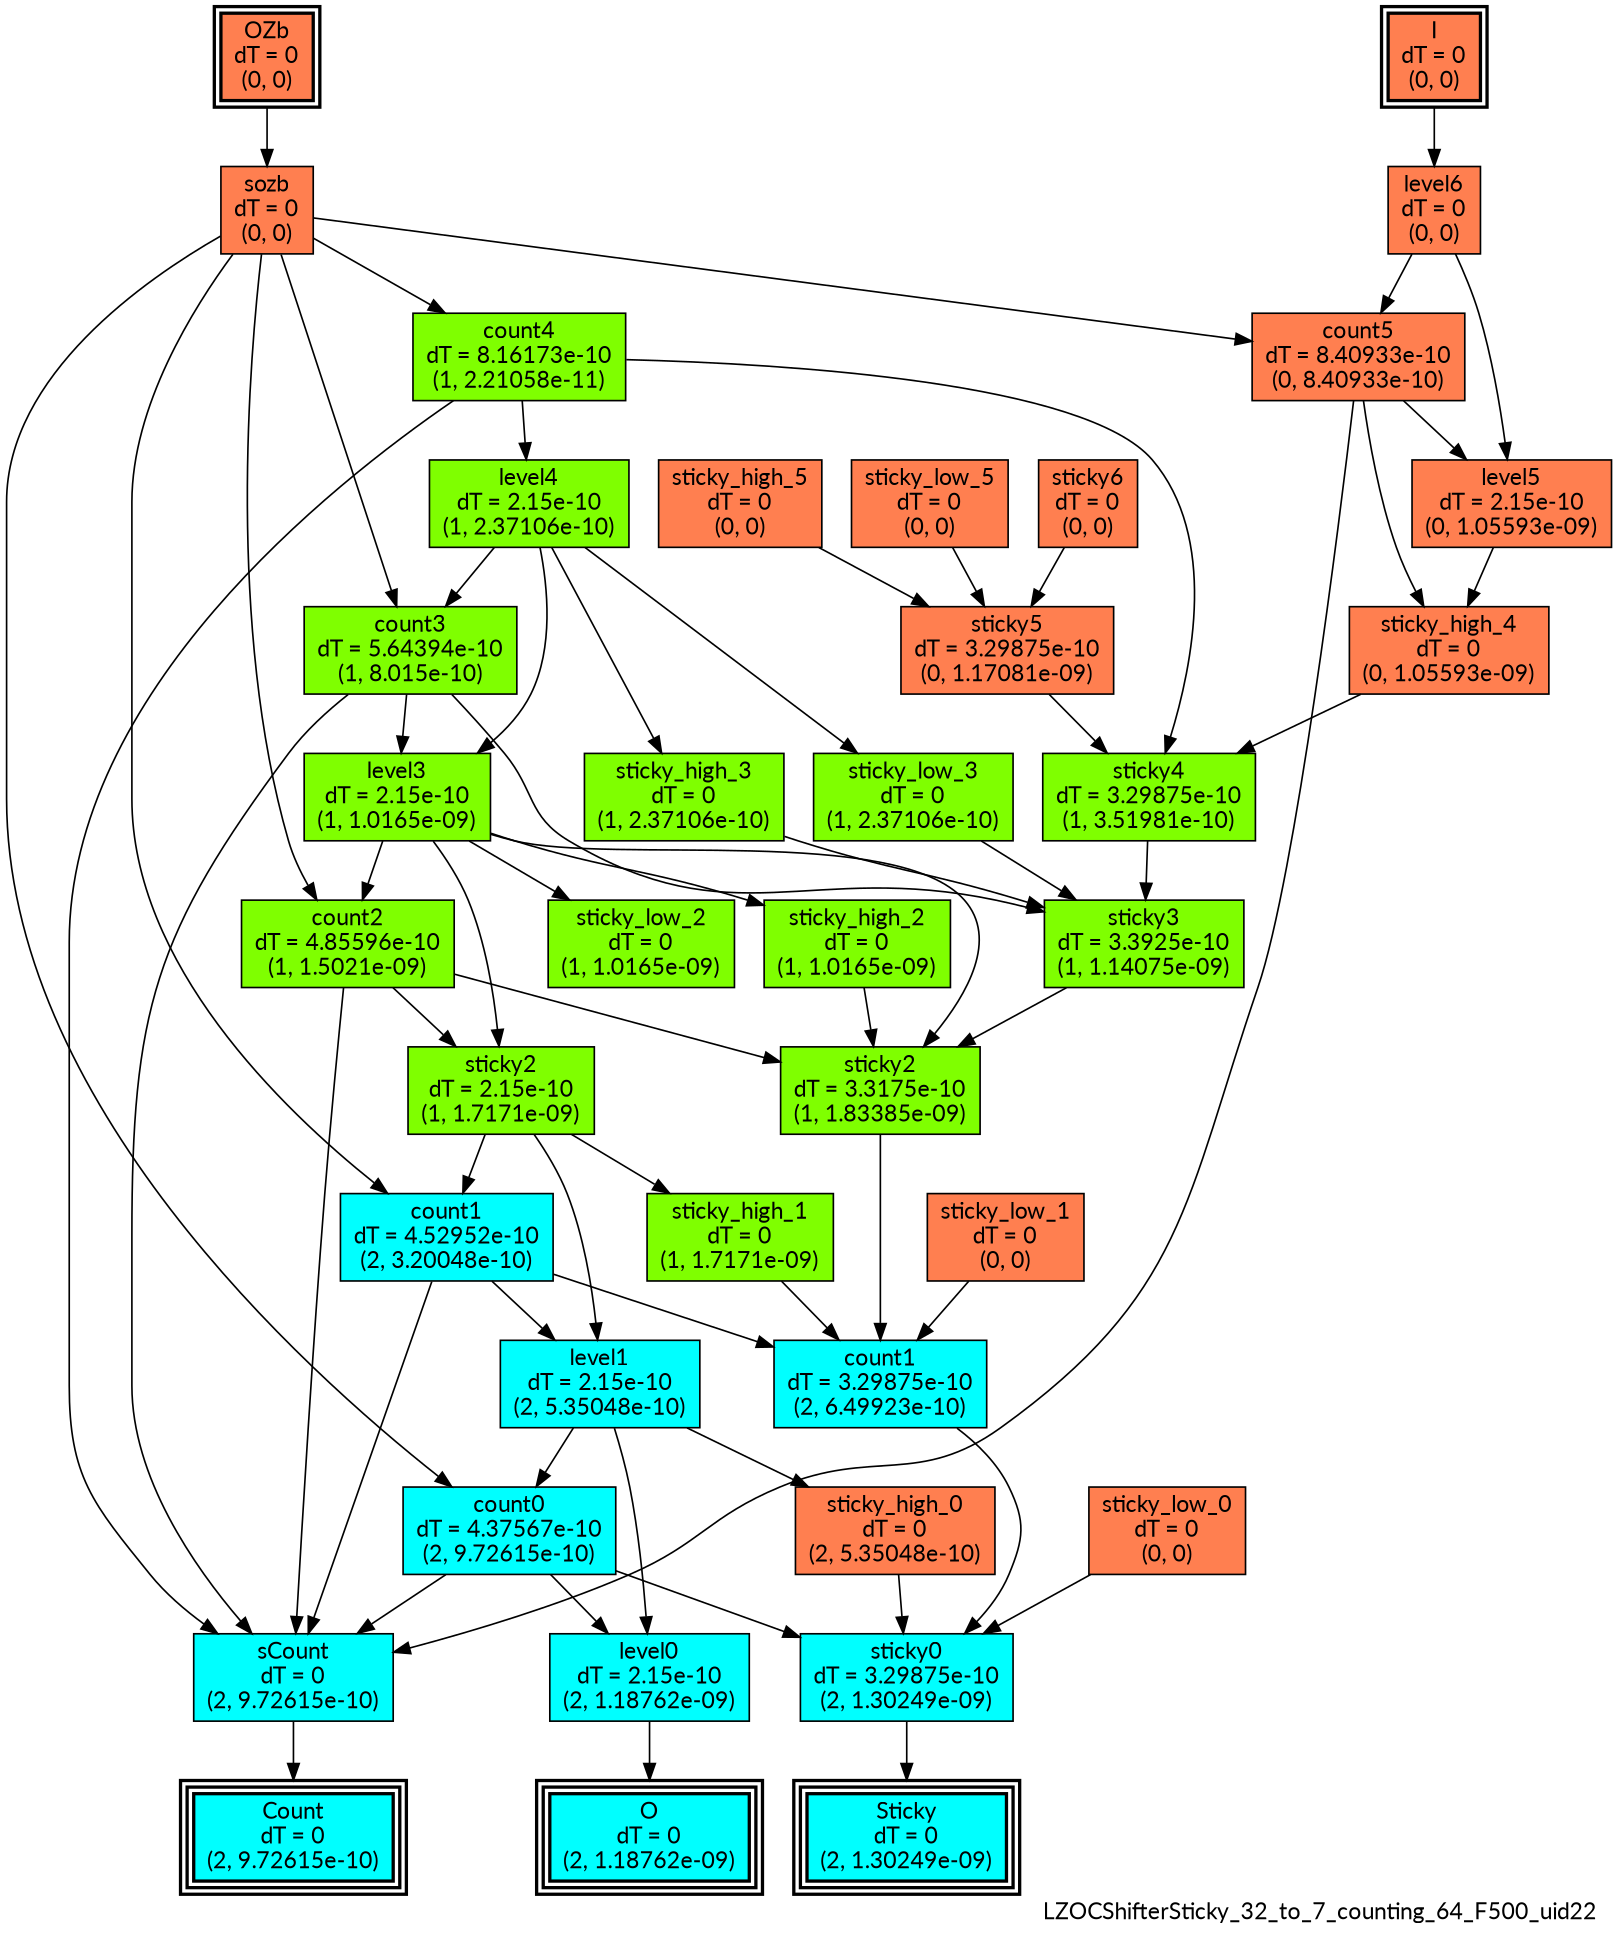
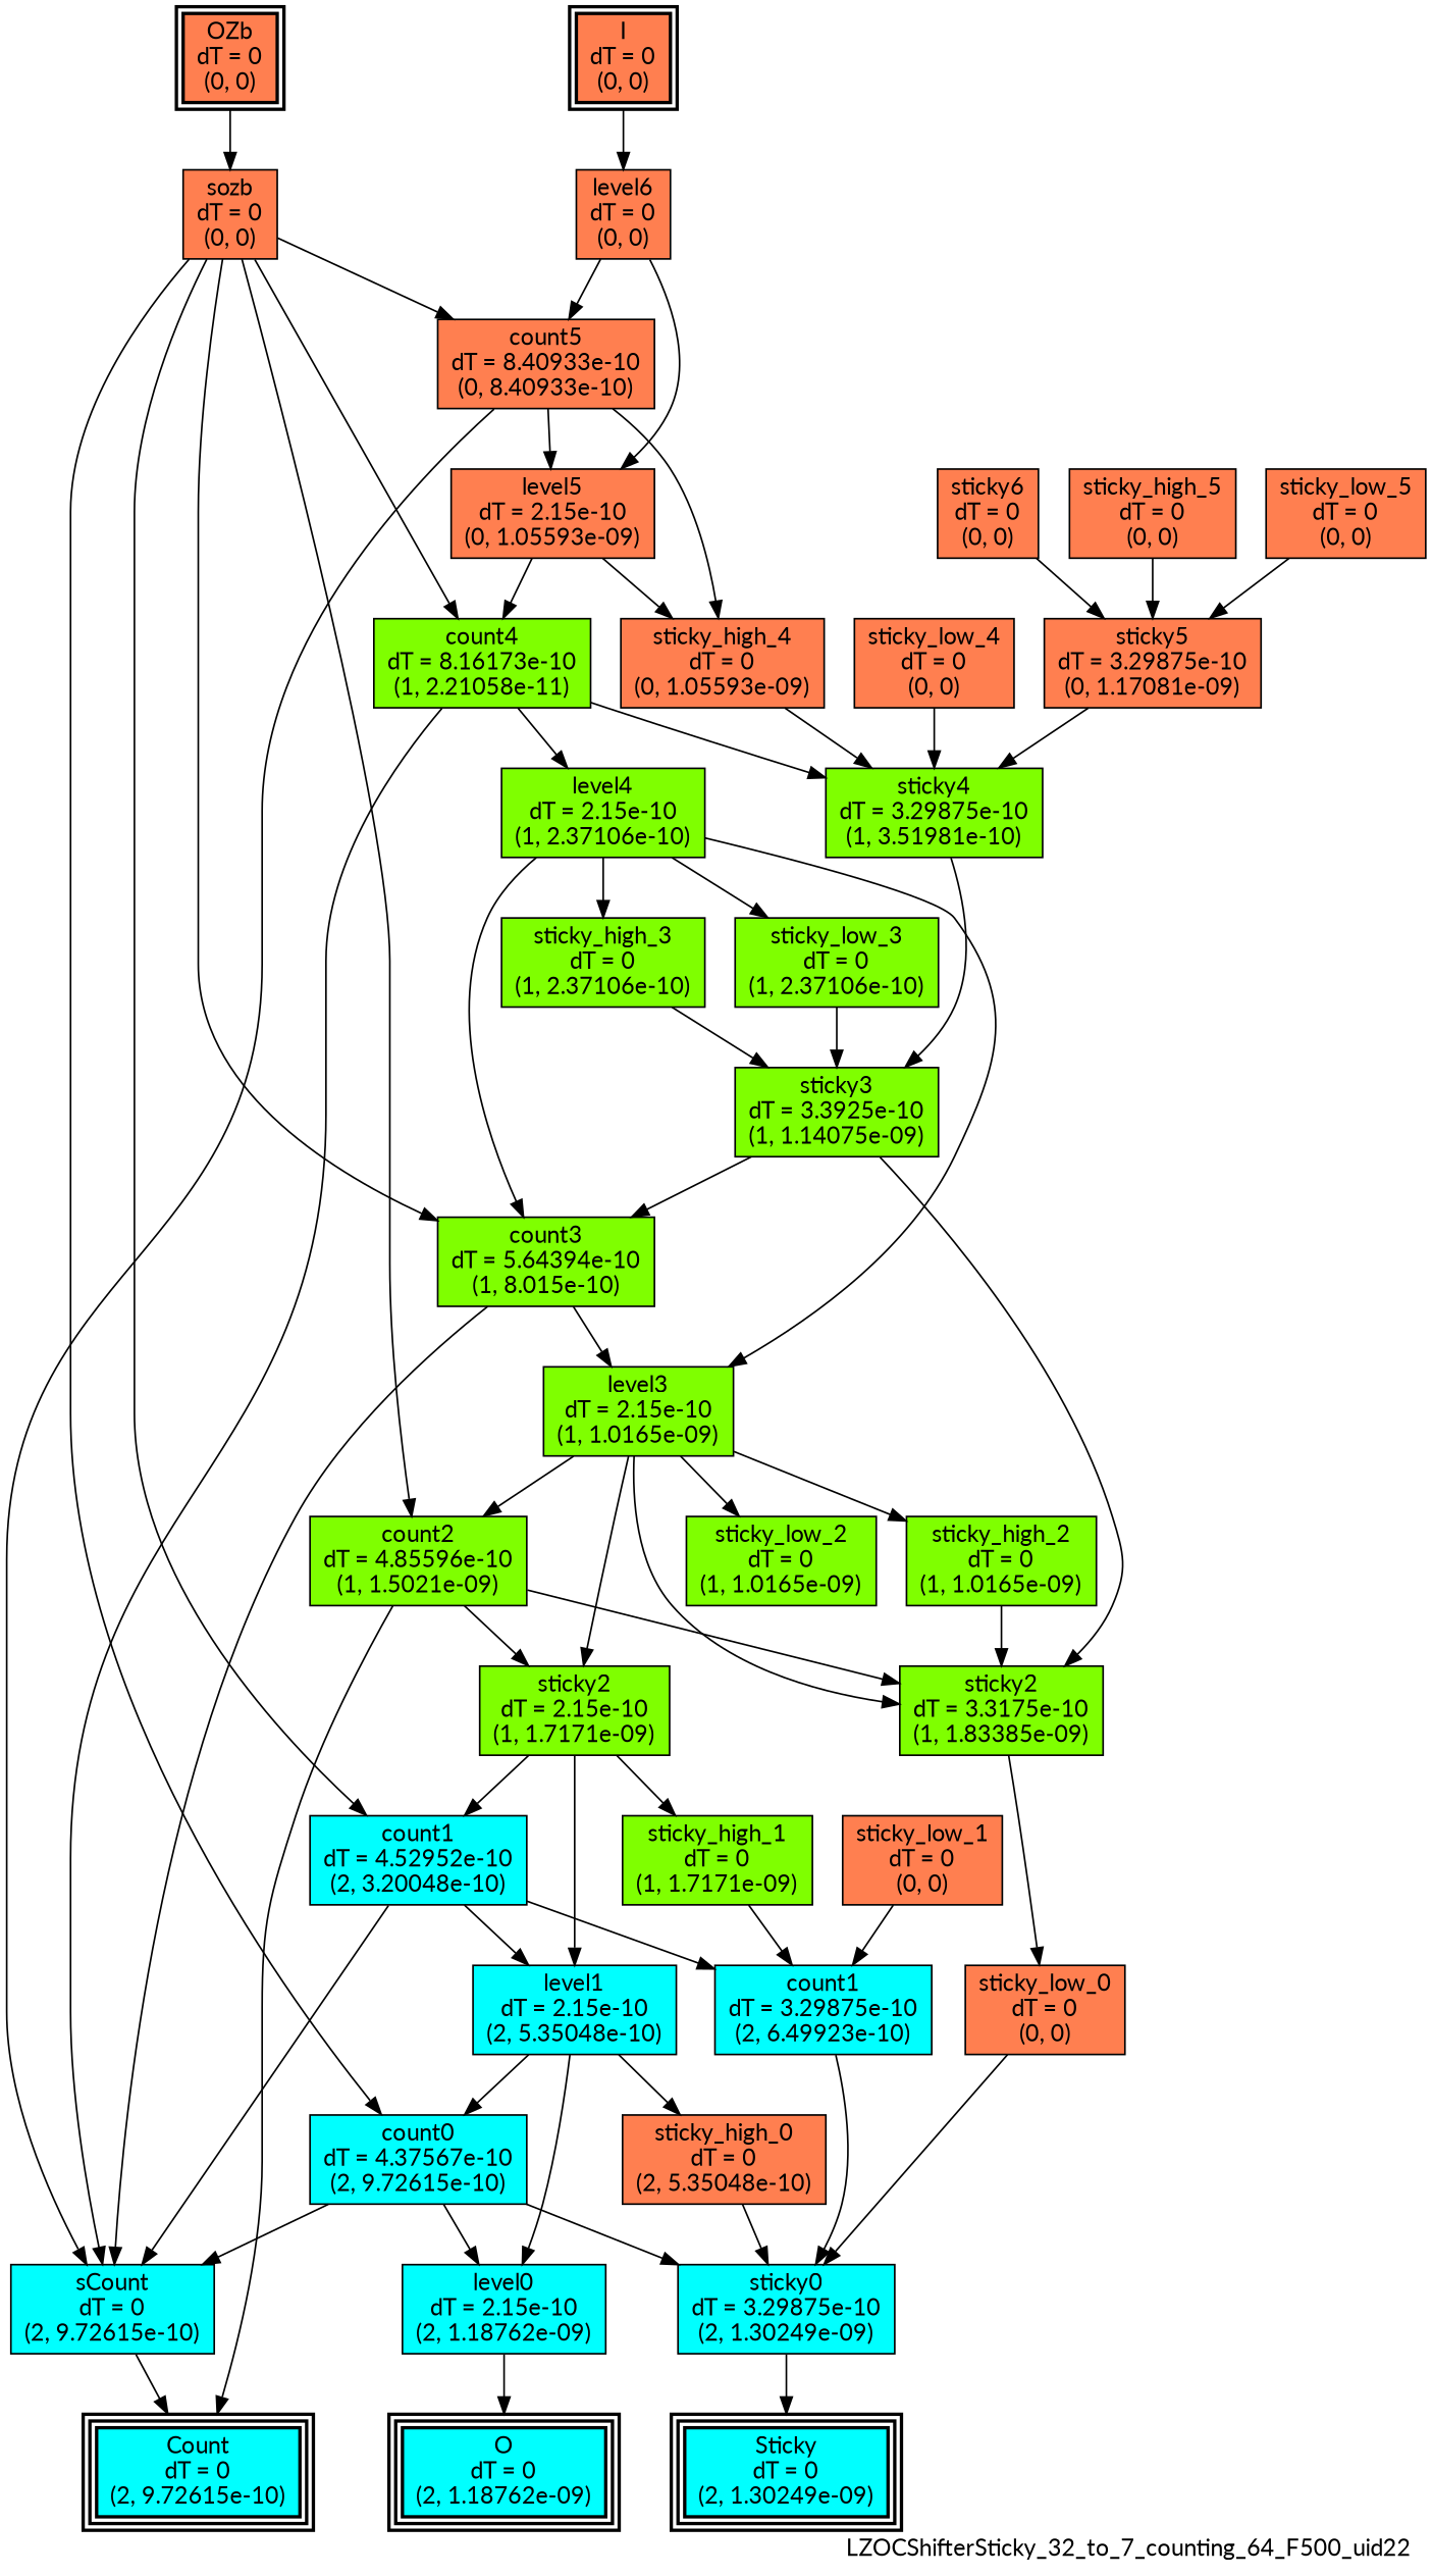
  digraph {
    fontname=Lato
    label=LZOCShifterSticky_32_to_7_counting_64_F500_uid22
    labeljust=right
    labelloc=bottom
    nodesep=0.25
    ranksep=0.5
    node [color=black fillcolor=coral fontname=Lato peripheries=1 shape=box style=filled]
    edge [arrowhead=normal arrowsize=1.0 arrowtail=normal color=black dir=forward fontname=Lato]
    n1 [label="I\ndT = 0\n(0, 0)" peripheries=2 style="bold, filled"]
    n2 [label="OZb\ndT = 0\n(0, 0)" peripheries=2 style="bold, filled"]
    n3 [fillcolor=cyan label="Count\ndT = 0\n(2, 9.72615e-10)" peripheries=3 style="bold, filled"]
    n4 [fillcolor=cyan label="O\ndT = 0\n(2, 1.18762e-09)" peripheries=3 style="bold, filled"]
    n5 [fillcolor=cyan label="Sticky\ndT = 0\n(2, 1.30249e-09)" peripheries=3 style="bold, filled"]
    n6 [label="level6\ndT = 0\n(0, 0)"]
    n7 [label="sozb\ndT = 0\n(0, 0)"]
    n8 [label="count5\ndT = 8.40933e-10\n(0, 8.40933e-10)"]
    n9 [label="level5\ndT = 2.15e-10\n(0, 1.05593e-09)"]
    n10 [fillcolor=chartreuse label="count4\ndT = 8.16173e-10\n(1, 2.21058e-11)"]
    n11 [fillcolor=chartreuse label="count3\ndT = 5.64394e-10\n(1, 8.015e-10)"]
    n12 [fillcolor=chartreuse label="count2\ndT = 4.85596e-10\n(1, 1.5021e-09)"]
    n13 [fillcolor=cyan label="count1\ndT = 4.52952e-10\n(2, 3.20048e-10)"]
    n14 [fillcolor=cyan label="count0\ndT = 4.37567e-10\n(2, 9.72615e-10)"]
    n15 [fillcolor=cyan label="sCount\ndT = 0\n(2, 9.72615e-10)"]
    n16 [label="sticky_high_4\ndT = 0\n(0, 1.05593e-09)"]
    n17 [fillcolor=chartreuse label="level4\ndT = 2.15e-10\n(1, 2.37106e-10)"]
    n18 [fillcolor=chartreuse label="sticky4\ndT = 3.29875e-10\n(1, 3.51981e-10)"]
    n19 [fillcolor=chartreuse label="level3\ndT = 2.15e-10\n(1, 1.0165e-09)"]
    n20 [fillcolor=chartreuse label="sticky3\ndT = 3.3925e-10\n(1, 1.14075e-09)"]
    n21 [fillcolor=chartreuse label="sticky2\ndT = 2.15e-10\n(1, 1.7171e-09)"]
    n22 [fillcolor=chartreuse label="sticky2\ndT = 3.3175e-10\n(1, 1.83385e-09)"]
    n23 [fillcolor=cyan label="level1\ndT = 2.15e-10\n(2, 5.35048e-10)"]
    n24 [fillcolor=cyan label="count1\ndT = 3.29875e-10\n(2, 6.49923e-10)"]
    n25 [fillcolor=cyan label="level0\ndT = 2.15e-10\n(2, 1.18762e-09)"]
    n26 [fillcolor=cyan label="sticky0\ndT = 3.29875e-10\n(2, 1.30249e-09)"]
    n27 [label="sticky6\ndT = 0\n(0, 0)"]
    n28 [label="sticky5\ndT = 3.29875e-10\n(0, 1.17081e-09)"]
    n29 [fillcolor=chartreuse label="sticky_high_3\ndT = 0\n(1, 2.37106e-10)"]
    n30 [fillcolor=chartreuse label="sticky_low_3\ndT = 0\n(1, 2.37106e-10)"]
    n31 [label="sticky_high_5\ndT = 0\n(0, 0)"]
    n32 [label="sticky_low_5\ndT = 0\n(0, 0)"]
    n33 [fillcolor=chartreuse label="sticky_high_2\ndT = 0\n(1, 1.0165e-09)"]
    n34 [fillcolor=chartreuse label="sticky_low_2\ndT = 0\n(1, 1.0165e-09)"]
+   n35 [label="sticky_low_4\ndT = 0\n(0, 0)"]
    n36 [fillcolor=chartreuse label="sticky_high_1\ndT = 0\n(1, 1.7171e-09)"]
    n37 [label="sticky_high_0\ndT = 0\n(2, 5.35048e-10)"]
    n38 [label="sticky_low_1\ndT = 0\n(0, 0)"]
    n39 [label="sticky_low_0\ndT = 0\n(0, 0)"]
    subgraph sub_1 {
      rank=same
      n1
      n2
    }
    subgraph sub_2 {
      rank=same
      n3
      n4
      n5
    }
    n1 -> n6
    n2 -> n7
    n6 -> n8
    n6 -> n9
    n7 -> n8
    n7 -> n10
    n7 -> n11
    n7 -> n12
    n7 -> n13
    n7 -> n14
    n8 -> n9
    n8 -> n15
    n8 -> n16
+   n9 -> n10
    n9 -> n16
    n10 -> n15
    n10 -> n17
    n10 -> n18
    n11 -> n15
    n11 -> n19
-   n11 -> n20
-   n12 -> n15
+   n20 -> n11
+   n12 -> n3
    n12 -> n21
    n12 -> n22
    n13 -> n15
    n13 -> n23
    n13 -> n24
    n14 -> n15
    n14 -> n25
    n14 -> n26
    n15 -> n3
    n16 -> n18
    n17 -> n11
    n17 -> n19
    n17 -> n29
    n17 -> n30
    n18 -> n20
    n19 -> n12
    n19 -> n21
    n19 -> n22
    n19 -> n33
    n19 -> n34
    n20 -> n22
    n21 -> n13
    n21 -> n23
    n21 -> n36
-   n22 -> n24
+   n22 -> n39
    n23 -> n14
    n23 -> n25
    n23 -> n37
    n24 -> n26
    n25 -> n4
    n26 -> n5
    n27 -> n28
    n28 -> n18
    n29 -> n20
    n30 -> n20
    n31 -> n28
    n32 -> n28
    n33 -> n22
+   n35 -> n18
    n36 -> n24
    n37 -> n26
    n38 -> n24
    n39 -> n26
  }
